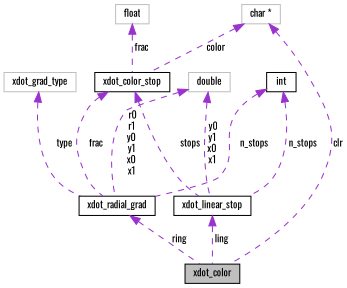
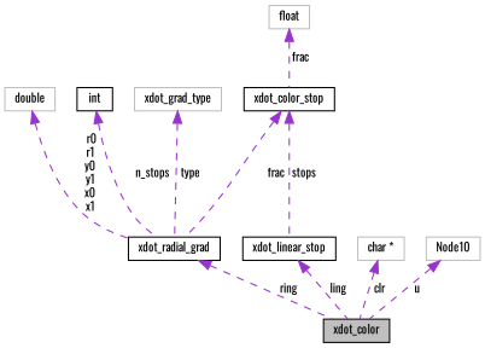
  digraph {
    fontname=Oswald
    node [color=black fontname=Oswald fontsize=10 shape=record]
    edge [color=darkorchid3 dir=back fontname=Oswald fontsize=10 labelfontname=Helvetica labelfontsize=10 style=dashed]
    n1 [fillcolor=grey75 fontcolor=black height=0.2 label=xdot_color style=filled width=0.4]
    n2 [height=0.2 label=xdot_linear_stop width=0.4]
    n3 [color=grey75 height=0.2 label=double width=0.4]
    n4 [height=0.2 label=xdot_radial_grad width=0.4]
    n5 [height=0.2 label=int width=0.4]
    n6 [height=0.2 label=xdot_color_stop width=0.4]
    n7 [color=grey75 height=0.2 label=float width=0.4]
    n8 [color=grey75 height=0.2 label="char *" width=0.4]
    n9 [color=grey75 height=0.2 label=xdot_grad_type width=0.4]
+   Node10 [color=grey75 height=0.2 width=0.4]
    n2 -> n1 [label=" ling"]
-   n3 -> n2 [label=" y0\ny1\nx0\nx1"]
    n3 -> n4 [label=" r0\nr1\ny0\ny1\nx0\nx1"]
    n4 -> n1 [label=" ring"]
-   n5 -> n2 [label=" n_stops"]
    n5 -> n4 [label=" n_stops"]
    n6 -> n2 [label=" stops"]
    n6 -> n4 [label=" frac"]
    n7 -> n6 [label=" frac"]
    n8 -> n1 [label=" clr"]
-   n8 -> n6 [label=" color"]
    n9 -> n4 [label=" type"]
+   Node10 -> n1 [label=" u"]
  }
